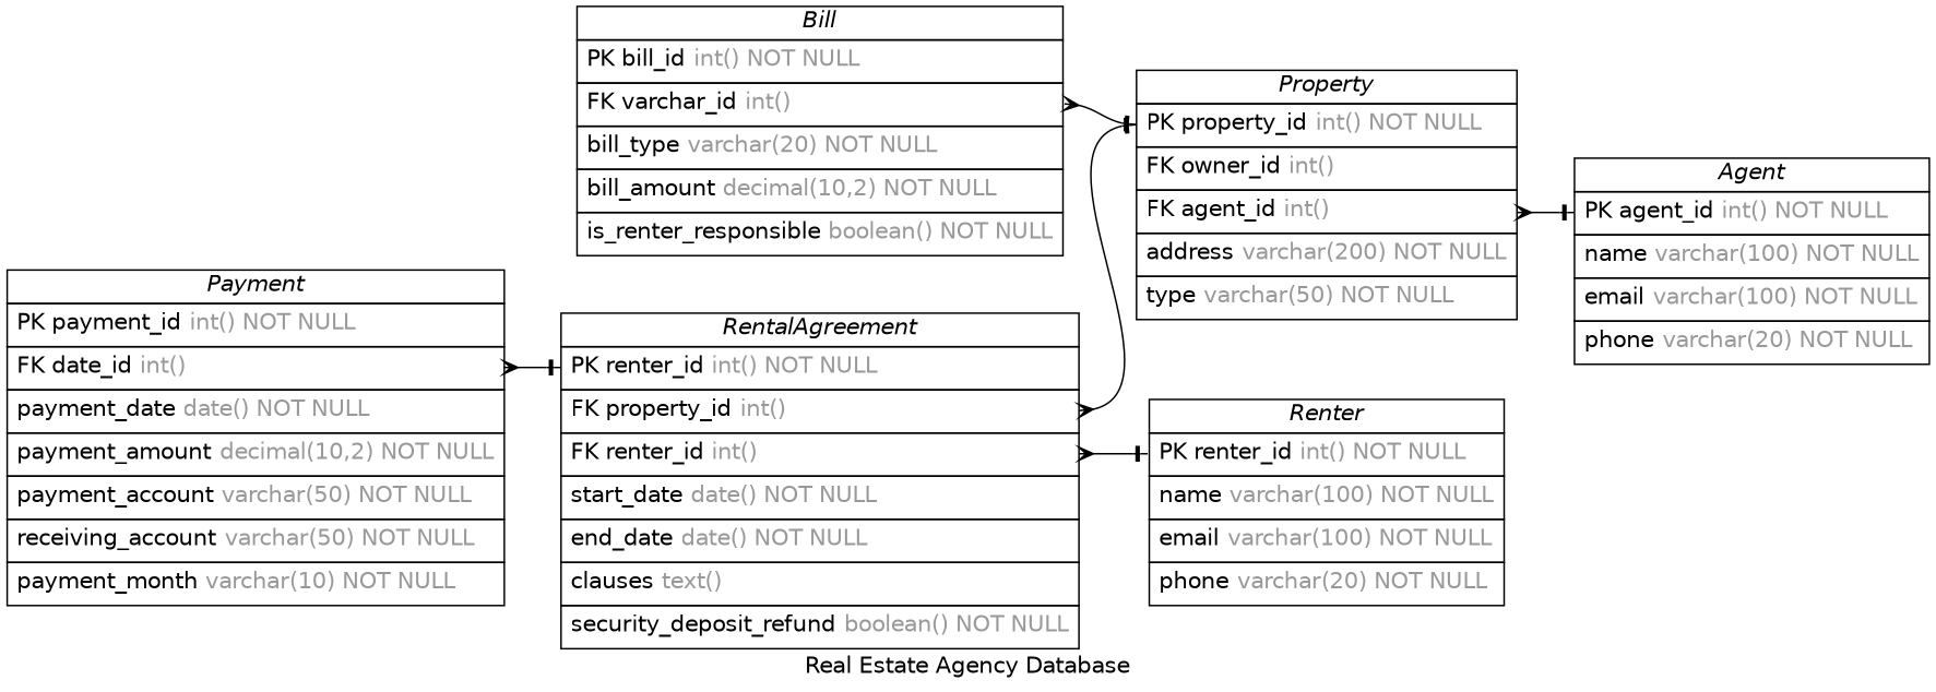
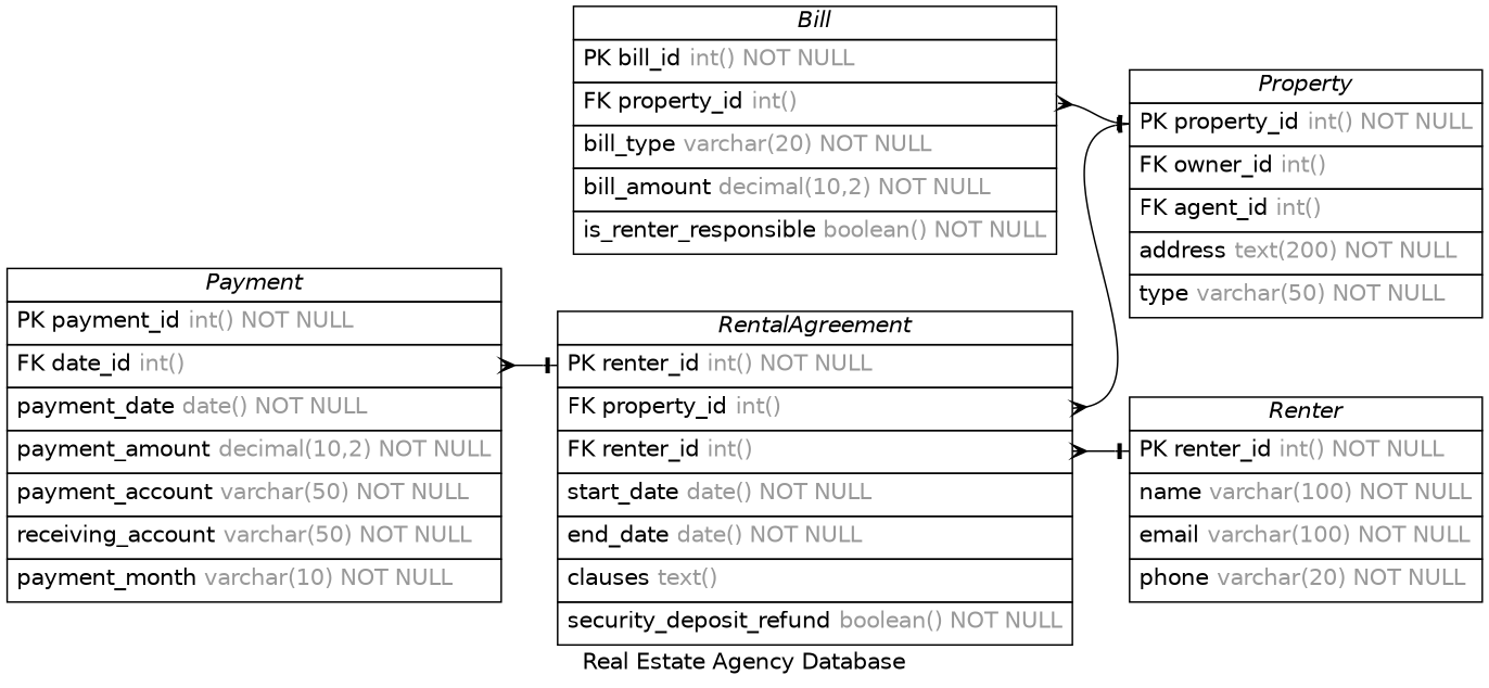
  digraph {
    concentrate=true
    fontname=Helvetica
    label="Real Estate Agency Database"
    nodesep=0.5
    rankdir=LR
    splines=spline
    node [fontname=Helvetica shape=plain]
    edge [arrowhead=noneotee arrowsize=0.9 arrowtail=ocrow dir=both fontname=Helvetica fontsize=12 headport=property_id labelangle=32 labeldistance=1.8 penwidth=1.0 tailport=property_id]
-   n1 [label=<         <table border="0" cellborder="1" cellspacing="0" >         <tr><td><i>Agent</i></td></tr>         <tr><td port="agent_id" align="left" cellpadding="5">PK agent_id <font color="grey60">int() NOT NULL</font></td></tr>         <tr><td port="name" align="left" cellpadding="5">name <font color="grey60">varchar(100) NOT NULL</font></td></tr>         <tr><td port="email" align="left" cellpadding="5">email <font color="grey60">varchar(100) NOT NULL</font></td></tr>         <tr><td port="phone" align="left" cellpadding="5">phone <font color="grey60">varchar(20) NOT NULL</font></td></tr>     </table>>]
    n2 [label=<         <table border="0" cellborder="1" cellspacing="0" >         <tr><td><i>Renter</i></td></tr>         <tr><td port="renter_id" align="left" cellpadding="5">PK renter_id <font color="grey60">int() NOT NULL</font></td></tr>         <tr><td port="name" align="left" cellpadding="5">name <font color="grey60">varchar(100) NOT NULL</font></td></tr>         <tr><td port="email" align="left" cellpadding="5">email <font color="grey60">varchar(100) NOT NULL</font></td></tr>         <tr><td port="phone" align="left" cellpadding="5">phone <font color="grey60">varchar(20) NOT NULL</font></td></tr>     </table>>]
-   n3 [label=<         <table border="0" cellborder="1" cellspacing="0" >         <tr><td><i>Property</i></td></tr>         <tr><td port="property_id" align="left" cellpadding="5">PK property_id <font color="grey60">int() NOT NULL</font></td></tr>         <tr><td port="owner_id" align="left" cellpadding="5">FK owner_id <font color="grey60">int()</font></td></tr>         <tr><td port="agent_id" align="left" cellpadding="5">FK agent_id <font color="grey60">int()</font></td></tr>         <tr><td port="address" align="left" cellpadding="5">address <font color="grey60">varchar(200) NOT NULL</font></td></tr>         <tr><td port="type" align="left" cellpadding="5">type <font color="grey60">varchar(50) NOT NULL</font></td></tr>     </table>>]
+   n3 [label=<         <table border="0" cellborder="1" cellspacing="0" >         <tr><td><i>Property</i></td></tr>         <tr><td port="property_id" align="left" cellpadding="5">PK property_id <font color="grey60">int() NOT NULL</font></td></tr>         <tr><td port="owner_id" align="left" cellpadding="5">FK owner_id <font color="grey60">int()</font></td></tr>         <tr><td port="agent_id" align="left" cellpadding="5">FK agent_id <font color="grey60">int()</font></td></tr>         <tr><td port="address" align="left" cellpadding="5">address <font color="grey60">text(200) NOT NULL</font></td></tr>         <tr><td port="type" align="left" cellpadding="5">type <font color="grey60">varchar(50) NOT NULL</font></td></tr>     </table>>]
    n4 [label=<         <table border="0" cellborder="1" cellspacing="0" >         <tr><td><i>RentalAgreement</i></td></tr>         <tr><td port="agreement_id" align="left" cellpadding="5">PK renter_id <font color="grey60">int() NOT NULL</font></td></tr>         <tr><td port="property_id" align="left" cellpadding="5">FK property_id <font color="grey60">int()</font></td></tr>         <tr><td port="renter_id" align="left" cellpadding="5">FK renter_id <font color="grey60">int()</font></td></tr>         <tr><td port="start_date" align="left" cellpadding="5">start_date <font color="grey60">date() NOT NULL</font></td></tr>         <tr><td port="end_date" align="left" cellpadding="5">end_date <font color="grey60">date() NOT NULL</font></td></tr>         <tr><td port="clauses" align="left" cellpadding="5">clauses <font color="grey60">text()</font></td></tr>         <tr><td port="security_deposit_refund" align="left" cellpadding="5">security_deposit_refund <font color="grey60">boolean() NOT NULL</font></td></tr>     </table>>]
    n5 [label=<         <table border="0" cellborder="1" cellspacing="0" >         <tr><td><i>Payment</i></td></tr>         <tr><td port="payment_id" align="left" cellpadding="5">PK payment_id <font color="grey60">int() NOT NULL</font></td></tr>         <tr><td port="agreement_id" align="left" cellpadding="5">FK date_id <font color="grey60">int()</font></td></tr>         <tr><td port="payment_date" align="left" cellpadding="5">payment_date <font color="grey60">date() NOT NULL</font></td></tr>         <tr><td port="payment_amount" align="left" cellpadding="5">payment_amount <font color="grey60">decimal(10,2) NOT NULL</font></td></tr>         <tr><td port="payment_account" align="left" cellpadding="5">payment_account <font color="grey60">varchar(50) NOT NULL</font></td></tr>         <tr><td port="receiving_account" align="left" cellpadding="5">receiving_account <font color="grey60">varchar(50) NOT NULL</font></td></tr>         <tr><td port="payment_month" align="left" cellpadding="5">payment_month <font color="grey60">varchar(10) NOT NULL</font></td></tr>     </table>>]
-   n6 [label=<         <table border="0" cellborder="1" cellspacing="0" >         <tr><td><i>Bill</i></td></tr>         <tr><td port="bill_id" align="left" cellpadding="5">PK bill_id <font color="grey60">int() NOT NULL</font></td></tr>         <tr><td port="property_id" align="left" cellpadding="5">FK varchar_id <font color="grey60">int()</font></td></tr>         <tr><td port="bill_type" align="left" cellpadding="5">bill_type <font color="grey60">varchar(20) NOT NULL</font></td></tr>         <tr><td port="bill_amount" align="left" cellpadding="5">bill_amount <font color="grey60">decimal(10,2) NOT NULL</font></td></tr>         <tr><td port="is_renter_responsible" align="left" cellpadding="5">is_renter_responsible <font color="grey60">boolean() NOT NULL</font></td></tr>     </table>>]
-   n3 -> n1 [headport=agent_id tailport=agent_id]
+   n6 [label=<         <table border="0" cellborder="1" cellspacing="0" >         <tr><td><i>Bill</i></td></tr>         <tr><td port="bill_id" align="left" cellpadding="5">PK bill_id <font color="grey60">int() NOT NULL</font></td></tr>         <tr><td port="property_id" align="left" cellpadding="5">FK property_id <font color="grey60">int()</font></td></tr>         <tr><td port="bill_type" align="left" cellpadding="5">bill_type <font color="grey60">varchar(20) NOT NULL</font></td></tr>         <tr><td port="bill_amount" align="left" cellpadding="5">bill_amount <font color="grey60">decimal(10,2) NOT NULL</font></td></tr>         <tr><td port="is_renter_responsible" align="left" cellpadding="5">is_renter_responsible <font color="grey60">boolean() NOT NULL</font></td></tr>     </table>>]
    n4 -> n2 [headport=renter_id tailport=renter_id]
    n4 -> n3
    n5 -> n4 [headport=agreement_id tailport=agreement_id]
    n6 -> n3
  }
